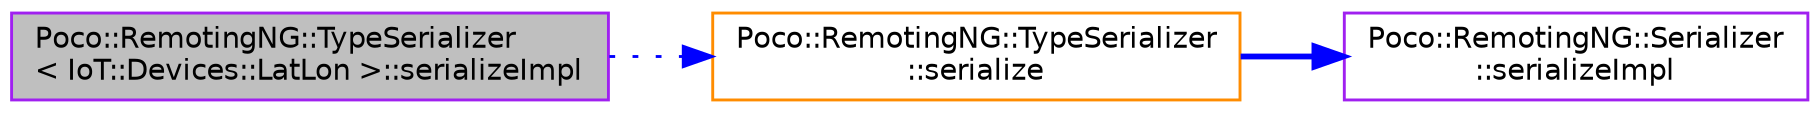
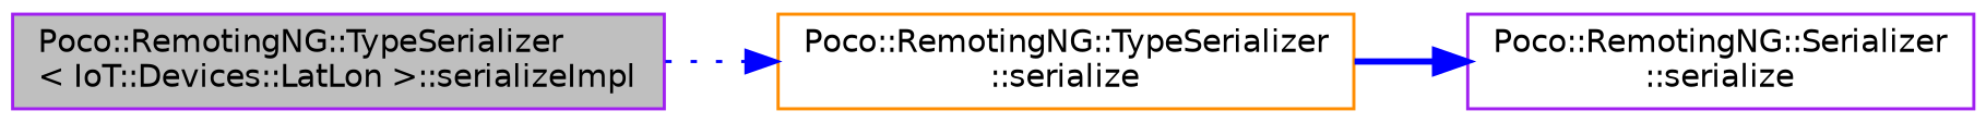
  digraph {
    rankdir=LR
    node [color=purple fillcolor=white fontname=Helvetica fontsize=10 shape=record style=filled]
    edge [color=blue fontname=Helvetica fontsize=10 labelfontname=Helvetica labelfontsize=10]
    n1 [fillcolor=grey75 fontcolor=black height=0.2 label="Poco::RemotingNG::TypeSerializer\l\< IoT::Devices::LatLon \>::serializeImpl" width=0.4]
    n2 [color=darkorange height=0.2 label="Poco::RemotingNG::TypeSerializer\l::serialize" width=0.4]
-   n3 [height=0.2 label="Poco::RemotingNG::Serializer\l::serializeImpl" width=0.4]
+   n3 [height=0.2 label="Poco::RemotingNG::Serializer\l::serialize" width=0.4]
    n1 -> n2 [style=dotted]
    n2 -> n3 [style=bold]
  }
